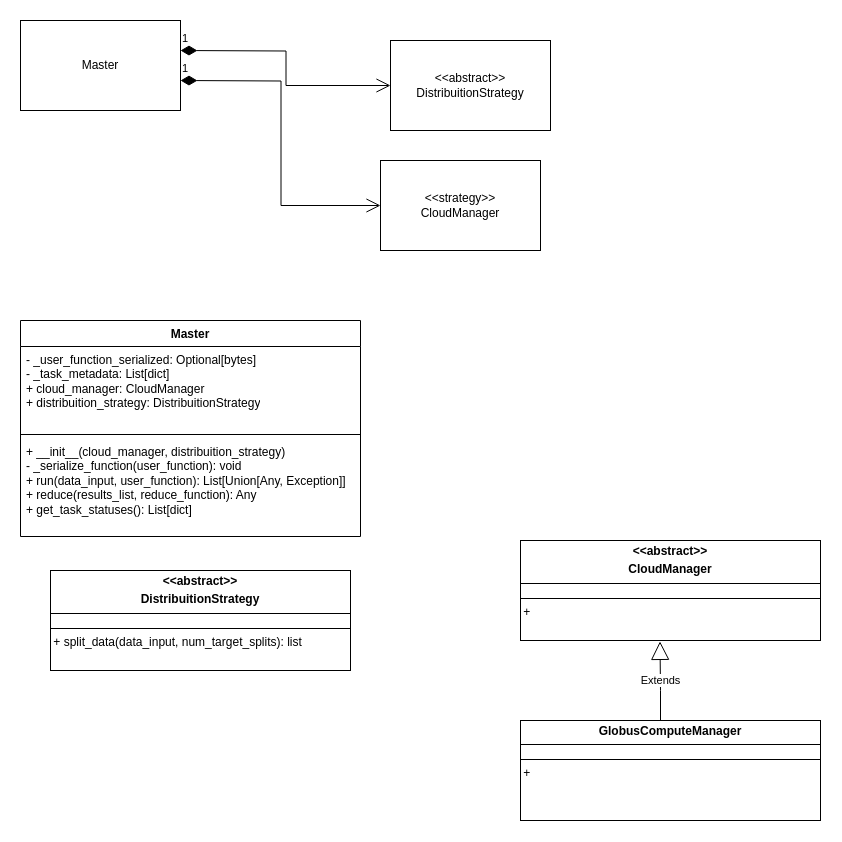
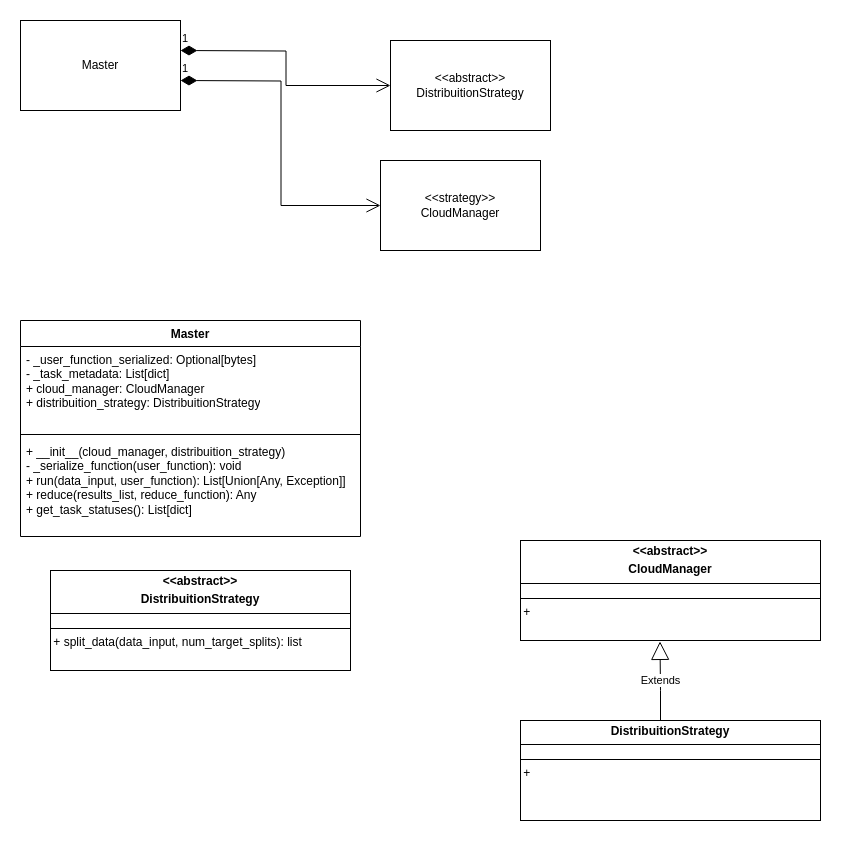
  <mxCell id="0" />
  <mxCell id="1" parent="0" />
  <mxCell id="2" value="Master" style="html=1;whiteSpace=wrap;" parent="1" vertex="1"><mxGeometry x="20" y="20" width="160" height="90" as="geometry" /></mxCell>
  <mxCell id="3" value="&amp;lt;&amp;lt;abstract&amp;gt;&amp;gt;&lt;br&gt;DistribuitionStrategy" style="html=1;whiteSpace=wrap;" parent="1" vertex="1"><mxGeometry x="390" y="40" width="160" height="90" as="geometry" /></mxCell>
  <mxCell id="4" value="&amp;lt;&amp;lt;strategy&amp;gt;&amp;gt;&lt;br&gt;CloudManager" style="html=1;whiteSpace=wrap;" parent="1" vertex="1"><mxGeometry x="380" y="160" width="160" height="90" as="geometry" /></mxCell>
  <mxCell id="5" value="1" style="endArrow=open;html=1;endSize=12;startArrow=diamondThin;startSize=14;startFill=1;edgeStyle=orthogonalEdgeStyle;align=left;verticalAlign=bottom;rounded=0;entryX=0;entryY=0.5;entryDx=0;entryDy=0;" parent="1" target="4" edge="1"><mxGeometry x="-1" y="3" relative="1" as="geometry"><mxPoint x="180" y="80" as="sourcePoint" /><mxPoint x="340" y="80" as="targetPoint" /></mxGeometry></mxCell>
  <mxCell id="6" value="1" style="endArrow=open;html=1;endSize=12;startArrow=diamondThin;startSize=14;startFill=1;edgeStyle=orthogonalEdgeStyle;align=left;verticalAlign=bottom;rounded=0;entryX=0;entryY=0.5;entryDx=0;entryDy=0;" parent="1" target="3" edge="1"><mxGeometry x="-1" y="3" relative="1" as="geometry"><mxPoint x="180" y="50" as="sourcePoint" /><mxPoint x="340" y="50" as="targetPoint" /></mxGeometry></mxCell>
  <mxCell id="7" value="Master" style="swimlane;fontStyle=1;align=center;verticalAlign=top;childLayout=stackLayout;horizontal=1;startSize=26;horizontalStack=0;resizeParent=1;resizeParentMax=0;resizeLast=0;collapsible=1;marginBottom=0;whiteSpace=wrap;html=1;" vertex="1" parent="1"><mxGeometry x="20" y="320" width="340" height="216" as="geometry" /></mxCell>
  <mxCell id="8" value="- _user_function_serialized: Optional[bytes]&lt;div&gt;- _task_metadata: List[dict]&lt;/div&gt;&lt;div&gt;+ cloud_manager: CloudManager&lt;/div&gt;&lt;div&gt;+ distribuition_strategy: DistribuitionStrategy&lt;/div&gt;" style="text;strokeColor=none;fillColor=none;align=left;verticalAlign=top;spacingLeft=4;spacingRight=4;overflow=hidden;rotatable=0;points=[[0,0.5],[1,0.5]];portConstraint=eastwest;whiteSpace=wrap;html=1;" vertex="1" parent="7"><mxGeometry y="26" width="340" height="84" as="geometry" /></mxCell>
  <mxCell id="9" value="" style="line;strokeWidth=1;fillColor=none;align=left;verticalAlign=middle;spacingTop=-1;spacingLeft=3;spacingRight=3;rotatable=0;labelPosition=right;points=[];portConstraint=eastwest;strokeColor=inherit;" vertex="1" parent="7"><mxGeometry y="110" width="340" height="8" as="geometry" /></mxCell>
  <mxCell id="10" value="+ __init__(cloud_manager, distribuition_strategy)&lt;div&gt;- _serialize_function(user_function): void&lt;/div&gt;&lt;div&gt;+ run(data_input, user_function): List[Union[Any, Exception]]&lt;/div&gt;&lt;div&gt;+ reduce(results_list, reduce_function): Any&lt;/div&gt;&lt;div&gt;+ get_task_statuses(): List[dict]&lt;/div&gt;" style="text;strokeColor=none;fillColor=none;align=left;verticalAlign=top;spacingLeft=4;spacingRight=4;overflow=hidden;rotatable=0;points=[[0,0.5],[1,0.5]];portConstraint=eastwest;whiteSpace=wrap;html=1;" vertex="1" parent="7"><mxGeometry y="118" width="340" height="98" as="geometry" /></mxCell>
  <mxCell id="11" value="&lt;p style=&quot;margin:0px;margin-top:4px;text-align:center;&quot;&gt;&lt;b&gt;&amp;lt;&amp;lt;abstract&amp;gt;&amp;gt;&lt;/b&gt;&lt;/p&gt;&lt;p style=&quot;margin:0px;margin-top:4px;text-align:center;&quot;&gt;&lt;b&gt;DistribuitionStrategy&lt;/b&gt;&lt;/p&gt;&lt;hr size=&quot;1&quot; style=&quot;border-style:solid;&quot;&gt;&lt;div style=&quot;height:2px;&quot;&gt;&lt;/div&gt;&lt;hr size=&quot;1&quot; style=&quot;border-style:solid;&quot;&gt;&lt;div style=&quot;height:2px;&quot;&gt;&amp;nbsp;+ split_data(data_input, num_target_splits): list&lt;span style=&quot;white-space: pre;&quot;&gt;&#09;&lt;/span&gt;&amp;nbsp;&lt;/div&gt;" style="verticalAlign=top;align=left;overflow=fill;html=1;whiteSpace=wrap;" vertex="1" parent="1"><mxGeometry x="50" y="570" width="300" height="100" as="geometry" /></mxCell>
  <mxCell id="12" value="&lt;p style=&quot;margin:0px;margin-top:4px;text-align:center;&quot;&gt;&lt;b&gt;&amp;lt;&amp;lt;abstract&amp;gt;&amp;gt;&lt;/b&gt;&lt;/p&gt;&lt;p style=&quot;margin:0px;margin-top:4px;text-align:center;&quot;&gt;&lt;b&gt;CloudManager&lt;/b&gt;&lt;/p&gt;&lt;hr size=&quot;1&quot; style=&quot;border-style:solid;&quot;&gt;&lt;div style=&quot;height:2px;&quot;&gt;&lt;/div&gt;&lt;hr size=&quot;1&quot; style=&quot;border-style:solid;&quot;&gt;&lt;div style=&quot;height:2px;&quot;&gt;&amp;nbsp;+&lt;span style=&quot;white-space: pre;&quot;&gt;&#09;&lt;/span&gt;&amp;nbsp;&lt;/div&gt;" style="verticalAlign=top;align=left;overflow=fill;html=1;whiteSpace=wrap;" vertex="1" parent="1"><mxGeometry x="520" y="540" width="300" height="100" as="geometry" /></mxCell>
- <mxCell id="13" value="&lt;p style=&quot;margin:0px;margin-top:4px;text-align:center;&quot;&gt;&lt;b style=&quot;background-color: transparent; color: light-dark(rgb(0, 0, 0), rgb(255, 255, 255));&quot;&gt;GlobusComputeManager&lt;/b&gt;&lt;/p&gt;&lt;hr size=&quot;1&quot; style=&quot;border-style:solid;&quot;&gt;&lt;div style=&quot;height:2px;&quot;&gt;&lt;/div&gt;&lt;hr size=&quot;1&quot; style=&quot;border-style:solid;&quot;&gt;&lt;div style=&quot;height:2px;&quot;&gt;&amp;nbsp;+ &lt;span style=&quot;white-space: pre;&quot;&gt;&#09;&lt;/span&gt;&amp;nbsp;&lt;/div&gt;" style="verticalAlign=top;align=left;overflow=fill;html=1;whiteSpace=wrap;" vertex="1" parent="1"><mxGeometry x="520" y="720" width="300" height="100" as="geometry" /></mxCell>
+ <mxCell id="13" value="&lt;p style=&quot;margin:0px;margin-top:4px;text-align:center;&quot;&gt;&lt;b style=&quot;background-color: transparent; color: light-dark(rgb(0, 0, 0), rgb(255, 255, 255));&quot;&gt;DistribuitionStrategy&lt;/b&gt;&lt;/p&gt;&lt;hr size=&quot;1&quot; style=&quot;border-style:solid;&quot;&gt;&lt;div style=&quot;height:2px;&quot;&gt;&lt;/div&gt;&lt;hr size=&quot;1&quot; style=&quot;border-style:solid;&quot;&gt;&lt;div style=&quot;height:2px;&quot;&gt;&amp;nbsp;+ &lt;span style=&quot;white-space: pre;&quot;&gt;&#09;&lt;/span&gt;&amp;nbsp;&lt;/div&gt;" style="verticalAlign=top;align=left;overflow=fill;html=1;whiteSpace=wrap;" vertex="1" parent="1"><mxGeometry x="520" y="720" width="300" height="100" as="geometry" /></mxCell>
  <mxCell id="14" value="Extends" style="endArrow=block;endSize=16;endFill=0;html=1;rounded=0;entryX=0.465;entryY=1.009;entryDx=0;entryDy=0;entryPerimeter=0;" edge="1" parent="1" target="12"><mxGeometry width="160" relative="1" as="geometry"><mxPoint x="660" y="720" as="sourcePoint" /><mxPoint x="820" y="720" as="targetPoint" /><Array as="points"><mxPoint x="660" y="690" /></Array></mxGeometry></mxCell>
